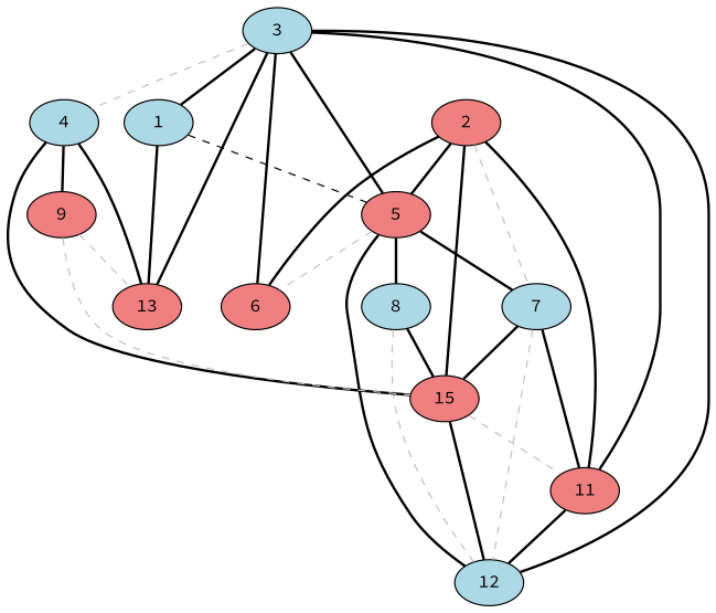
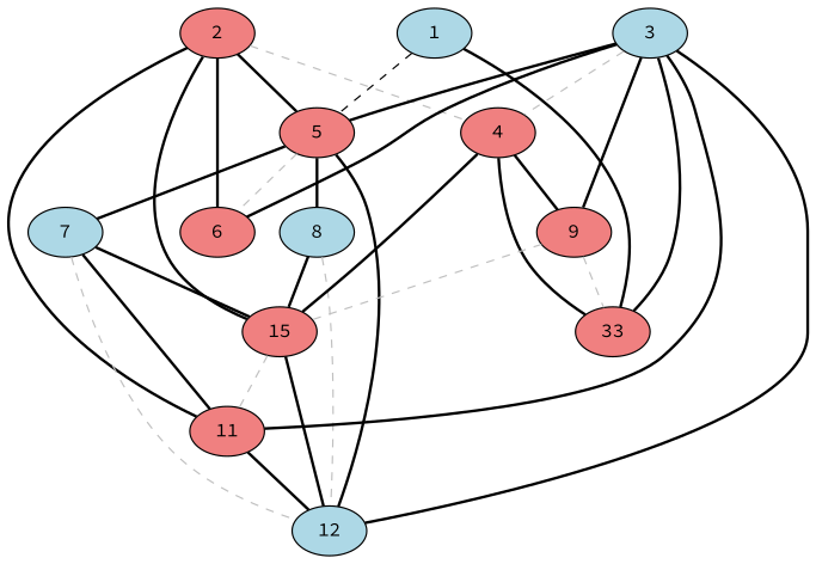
  graph {
    fontname="Source Code Pro"
    node [fillcolor=lightcoral fontname="Source Code Pro" style=filled]
    edge [color=black fontname="Source Code Pro" style=bold]
    2
    n2 [label=15]
    5
    6
    7 [fillcolor=lightblue]
    11
    12 [fillcolor=lightblue]
    1 [fillcolor=lightblue]
-   13
+   13 [label=33]
    8 [fillcolor=lightblue]
    3 [fillcolor=lightblue]
-   4 [fillcolor=lightblue]
+   4
    9
    2 -- n2
    2 -- 5
    2 -- 6
-   2 -- 7 [color=gray style=dashed]
+   2 -- 4 [color=gray style=dashed]
    2 -- 11
    n2 -- 11 [color=gray style=dashed]
    n2 -- 12
    5 -- 6 [color=gray style=dashed]
    5 -- 7
    5 -- 12
    5 -- 8
    7 -- n2
    7 -- 11
    7 -- 12 [color=gray style=dashed]
    11 -- 12
    1 -- 5 [style=dashed]
    1 -- 13
    8 -- n2
    8 -- 12 [color=gray style=dashed]
    3 -- 5
    3 -- 6
    3 -- 11
    3 -- 12
    3 -- 13
    3 -- 4 [color=gray style=dashed]
-   3 -- 1
+   3 -- 9
    4 -- n2
    4 -- 13
    4 -- 9
    9 -- n2 [color=gray style=dashed]
    9 -- 13 [color=gray style=dashed]
  }
